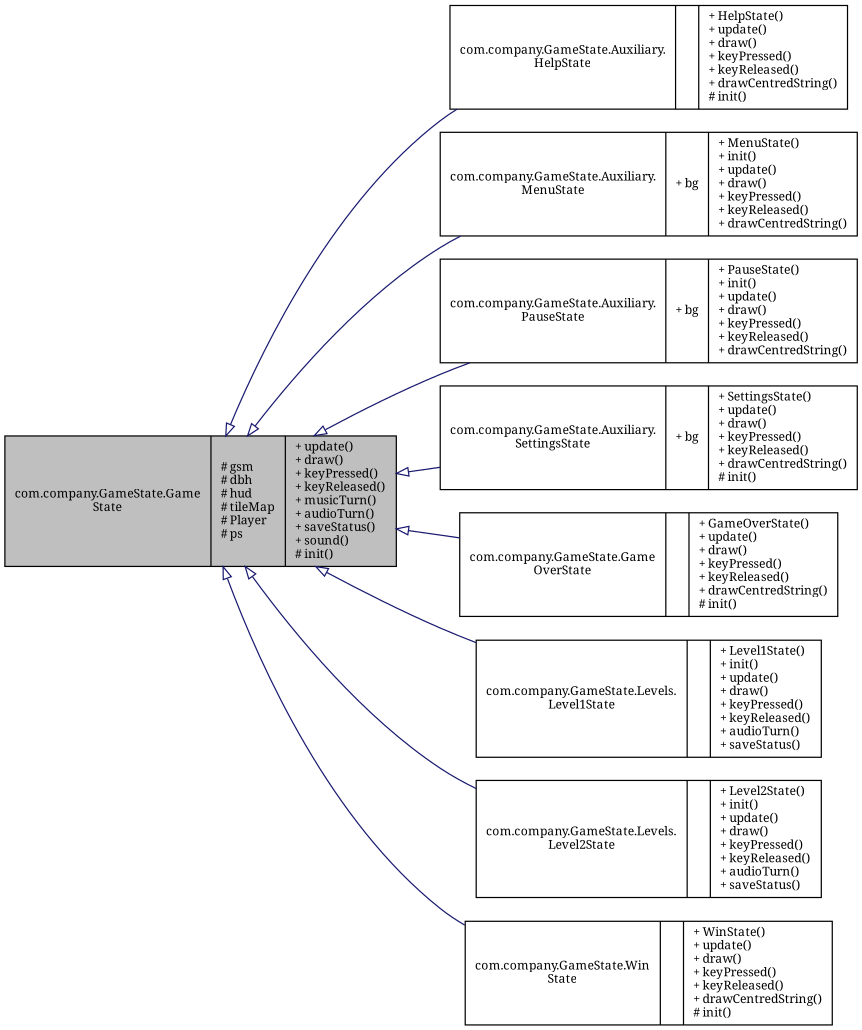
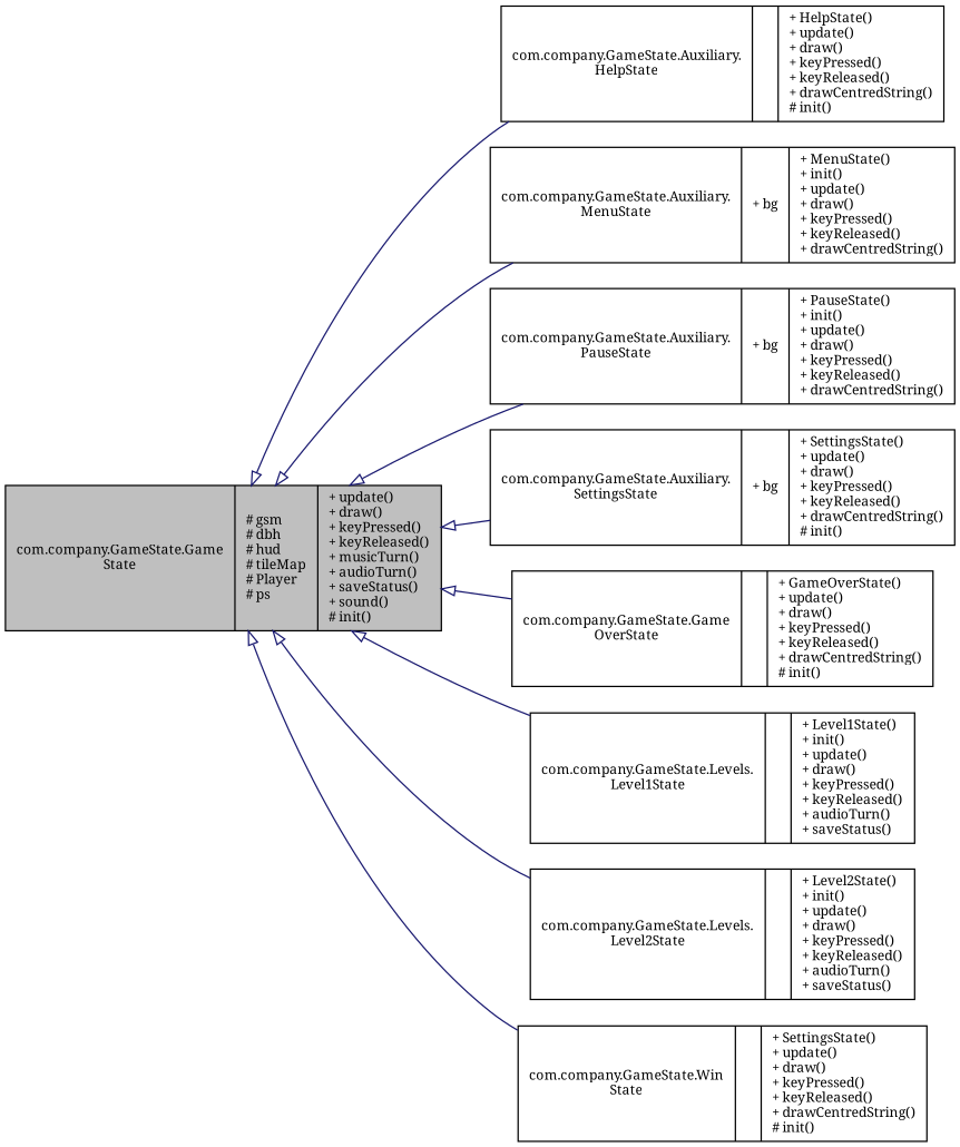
  digraph {
    rankdir=LR
    fontname="Noto Serif"
    node [color=black fillcolor=white fontname="Noto Serif" fontsize=10 shape=record style=filled]
    edge [arrowtail=onormal color=midnightblue dir=back fontname="Noto Serif" fontsize=10 labelfontname=Helvetica labelfontsize=10 style=solid]
    n1 [fillcolor=grey75 fontcolor=black height=0.2 label="{com.company.GameState.Game\lState\n|# gsm\l# dbh\l# hud\l# tileMap\l# Player\l# ps\l|+ update()\l+ draw()\l+ keyPressed()\l+ keyReleased()\l+ musicTurn()\l+ audioTurn()\l+ saveStatus()\l+ sound()\l# init()\l}" width=0.4]
    n2 [height=0.2 label="{com.company.GameState.Auxiliary.\lHelpState\n||+ HelpState()\l+ update()\l+ draw()\l+ keyPressed()\l+ keyReleased()\l+ drawCentredString()\l# init()\l}" width=0.4]
    n3 [height=0.2 label="{com.company.GameState.Auxiliary.\lMenuState\n|+ bg\l|+ MenuState()\l+ init()\l+ update()\l+ draw()\l+ keyPressed()\l+ keyReleased()\l+ drawCentredString()\l}" width=0.4]
    n4 [height=0.2 label="{com.company.GameState.Auxiliary.\lPauseState\n|+ bg\l|+ PauseState()\l+ init()\l+ update()\l+ draw()\l+ keyPressed()\l+ keyReleased()\l+ drawCentredString()\l}" width=0.4]
    n5 [height=0.2 label="{com.company.GameState.Auxiliary.\lSettingsState\n|+ bg\l|+ SettingsState()\l+ update()\l+ draw()\l+ keyPressed()\l+ keyReleased()\l+ drawCentredString()\l# init()\l}" width=0.4]
    n6 [height=0.2 label="{com.company.GameState.Game\lOverState\n||+ GameOverState()\l+ update()\l+ draw()\l+ keyPressed()\l+ keyReleased()\l+ drawCentredString()\l# init()\l}" width=0.4]
    n7 [height=0.2 label="{com.company.GameState.Levels.\lLevel1State\n||+ Level1State()\l+ init()\l+ update()\l+ draw()\l+ keyPressed()\l+ keyReleased()\l+ audioTurn()\l+ saveStatus()\l}" width=0.4]
    n8 [height=0.2 label="{com.company.GameState.Levels.\lLevel2State\n||+ Level2State()\l+ init()\l+ update()\l+ draw()\l+ keyPressed()\l+ keyReleased()\l+ audioTurn()\l+ saveStatus()\l}" width=0.4]
-   n9 [height=0.2 label="{com.company.GameState.Win\lState\n||+ WinState()\l+ update()\l+ draw()\l+ keyPressed()\l+ keyReleased()\l+ drawCentredString()\l# init()\l}" width=0.4]
+   n9 [height=0.2 label="{com.company.GameState.Win\lState\n||+ SettingsState()\l+ update()\l+ draw()\l+ keyPressed()\l+ keyReleased()\l+ drawCentredString()\l# init()\l}" width=0.4]
    n1 -> n2
    n1 -> n3
    n1 -> n4
    n1 -> n5
    n1 -> n6
    n1 -> n7
    n1 -> n8
    n1 -> n9
  }
